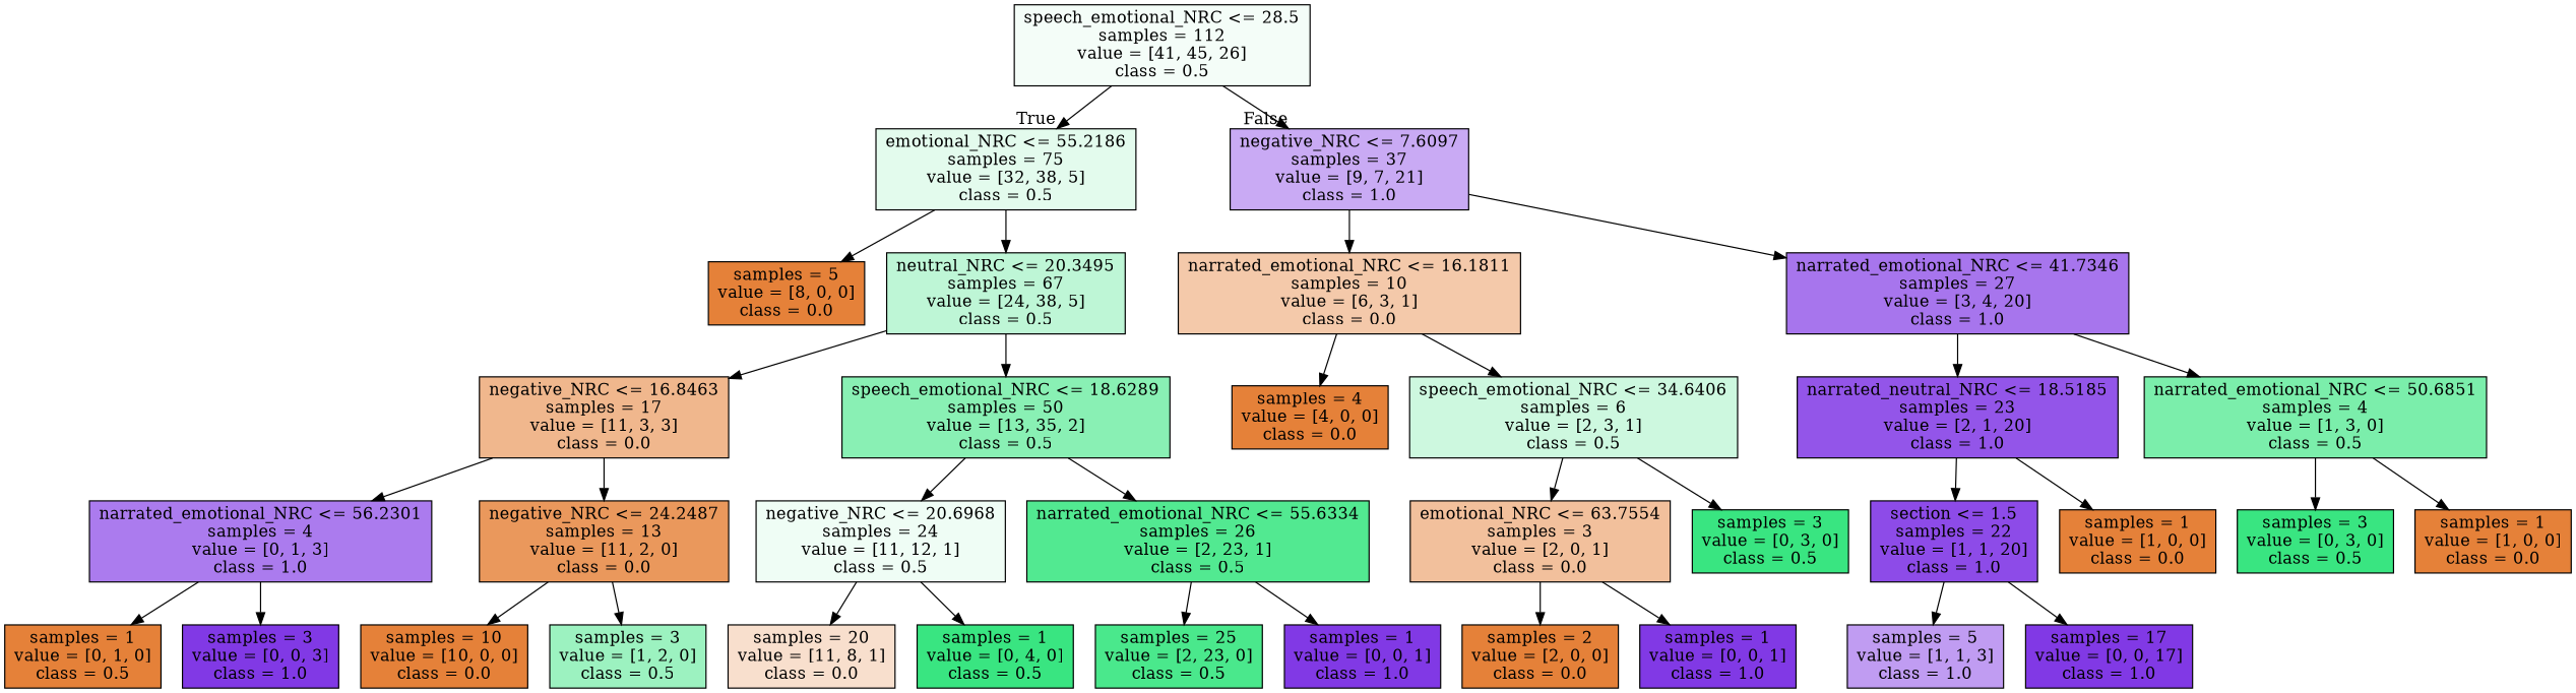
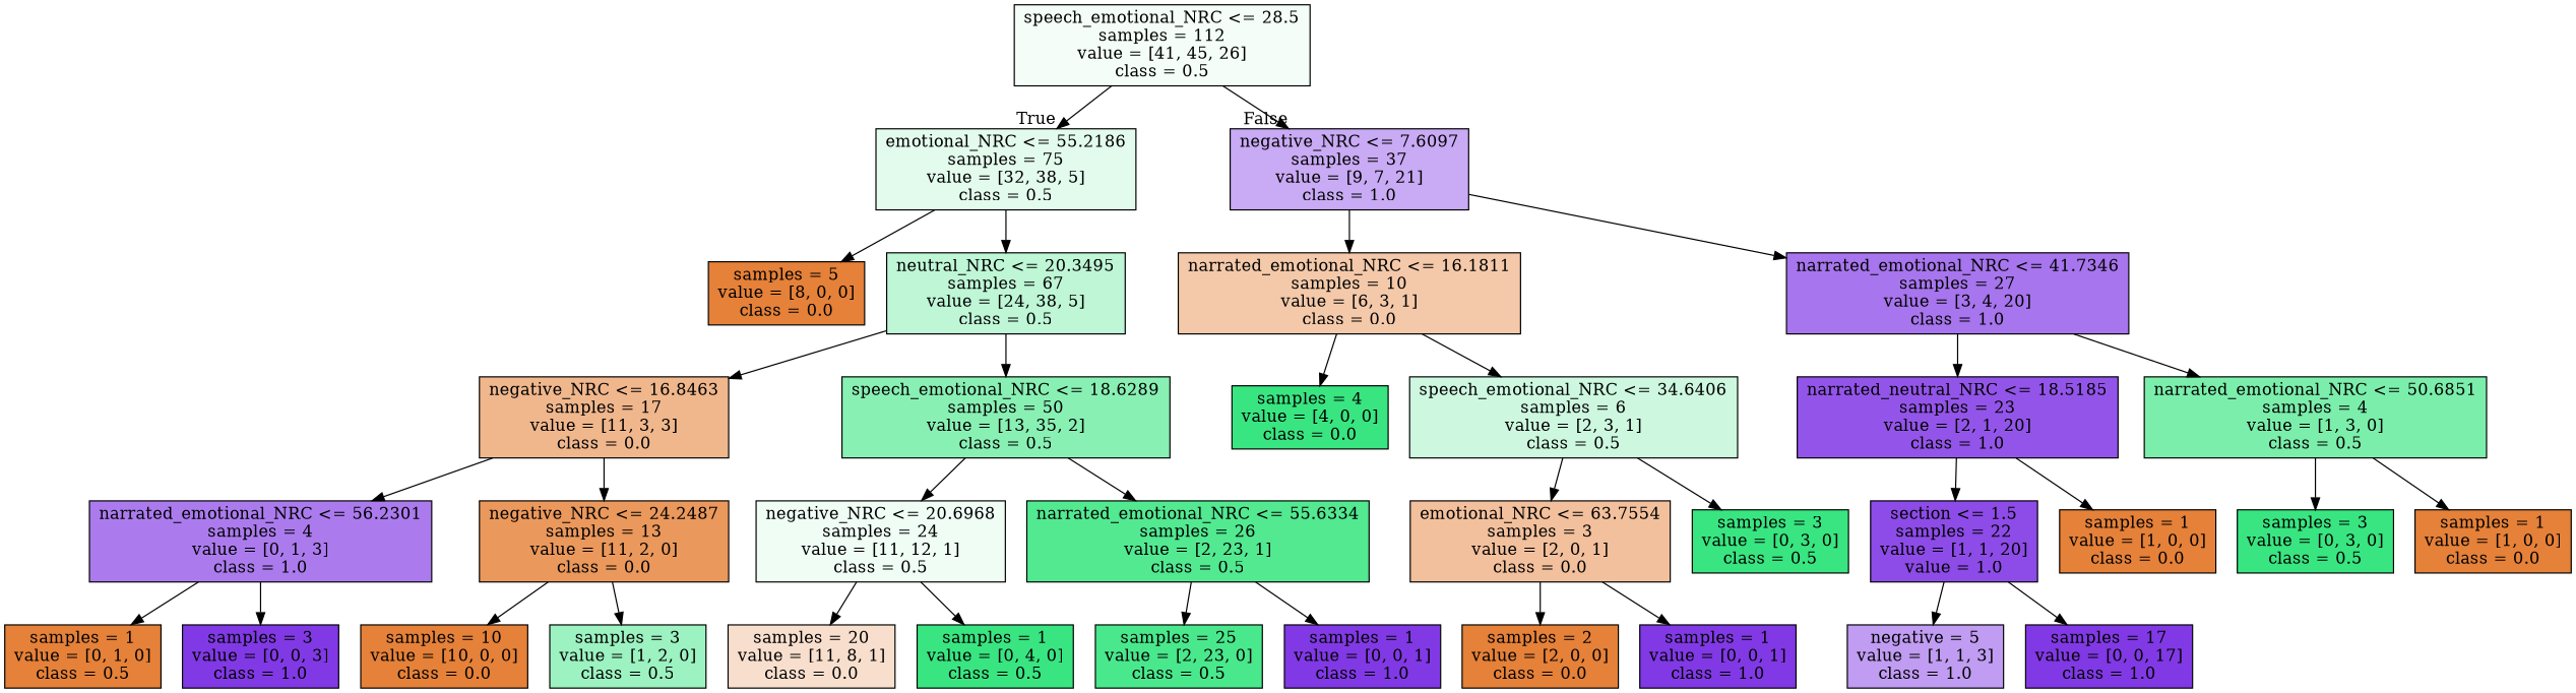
  digraph {
    node [color=black fillcolor="#e58139ff" shape=box style=filled]
    n1 [fillcolor="#39e5810e" label="speech_emotional_NRC <= 28.5\nsamples = 112\nvalue = [41, 45, 26]\nclass = 0.5"]
    n2 [fillcolor="#39e58124" label="emotional_NRC <= 55.2186\nsamples = 75\nvalue = [32, 38, 5]\nclass = 0.5"]
    n3 [fillcolor="#8139e56d" label="negative_NRC <= 7.6097\nsamples = 37\nvalue = [9, 7, 21]\nclass = 1.0"]
    n4 [label="samples = 5\nvalue = [8, 0, 0]\nclass = 0.0"]
    n5 [fillcolor="#39e58153" label="neutral_NRC <= 20.3495\nsamples = 67\nvalue = [24, 38, 5]\nclass = 0.5"]
    n6 [fillcolor="#e581396d" label="narrated_emotional_NRC <= 16.1811\nsamples = 10\nvalue = [6, 3, 1]\nclass = 0.0"]
    n7 [fillcolor="#8139e5b1" label="narrated_emotional_NRC <= 41.7346\nsamples = 27\nvalue = [3, 4, 20]\nclass = 1.0"]
    n8 [fillcolor="#e5813992" label="negative_NRC <= 16.8463\nsamples = 17\nvalue = [11, 3, 3]\nclass = 0.0"]
    n9 [fillcolor="#39e58198" label="speech_emotional_NRC <= 18.6289\nsamples = 50\nvalue = [13, 35, 2]\nclass = 0.5"]
    n10 [fillcolor="#8139e5aa" label="narrated_emotional_NRC <= 56.2301\nsamples = 4\nvalue = [0, 1, 3]\nclass = 1.0"]
    n11 [fillcolor="#e58139d1" label="negative_NRC <= 24.2487\nsamples = 13\nvalue = [11, 2, 0]\nclass = 0.0"]
    n12 [fillcolor="#39e58114" label="negative_NRC <= 20.6968\nsamples = 24\nvalue = [11, 12, 1]\nclass = 0.5"]
    n13 [fillcolor="#39e581df" label="narrated_emotional_NRC <= 55.6334\nsamples = 26\nvalue = [2, 23, 1]\nclass = 0.5"]
    n14 [label="samples = 1\nvalue = [0, 1, 0]\nclass = 0.5"]
    n15 [fillcolor="#8139e5ff" label="samples = 3\nvalue = [0, 0, 3]\nclass = 1.0"]
    n16 [label="samples = 10\nvalue = [10, 0, 0]\nclass = 0.0"]
    n17 [fillcolor="#39e5817f" label="samples = 3\nvalue = [1, 2, 0]\nclass = 0.5"]
    n18 [fillcolor="#e5813940" label="samples = 20\nvalue = [11, 8, 1]\nclass = 0.0"]
    n19 [fillcolor="#39e581ff" label="samples = 1\nvalue = [0, 4, 0]\nclass = 0.5"]
    n20 [fillcolor="#39e581e9" label="samples = 25\nvalue = [2, 23, 0]\nclass = 0.5"]
    n21 [fillcolor="#8139e5ff" label="samples = 1\nvalue = [0, 0, 1]\nclass = 1.0"]
-   n22 [label="samples = 4\nvalue = [4, 0, 0]\nclass = 0.0"]
+   n22 [fillcolor="#39e581ff" label="samples = 4\nvalue = [4, 0, 0]\nclass = 0.0"]
    n23 [fillcolor="#39e58140" label="speech_emotional_NRC <= 34.6406\nsamples = 6\nvalue = [2, 3, 1]\nclass = 0.5"]
    n24 [fillcolor="#8139e5db" label="narrated_neutral_NRC <= 18.5185\nsamples = 23\nvalue = [2, 1, 20]\nclass = 1.0"]
    n25 [fillcolor="#39e581aa" label="narrated_emotional_NRC <= 50.6851\nsamples = 4\nvalue = [1, 3, 0]\nclass = 0.5"]
    n26 [fillcolor="#e581397f" label="emotional_NRC <= 63.7554\nsamples = 3\nvalue = [2, 0, 1]\nclass = 0.0"]
    n27 [fillcolor="#39e581ff" label="samples = 3\nvalue = [0, 3, 0]\nclass = 0.5"]
    n28 [label="samples = 2\nvalue = [2, 0, 0]\nclass = 0.0"]
    n29 [fillcolor="#8139e5ff" label="samples = 1\nvalue = [0, 0, 1]\nclass = 1.0"]
-   n30 [fillcolor="#8139e5e7" label="section <= 1.5\nsamples = 22\nvalue = [1, 1, 20]\nclass = 1.0"]
+   n30 [fillcolor="#8139e5e7" label="section <= 1.5\nsamples = 22\nvalue = [1, 1, 20]\nvalue = 1.0"]
    n31 [label="samples = 1\nvalue = [1, 0, 0]\nclass = 0.0"]
    n32 [fillcolor="#39e581ff" label="samples = 3\nvalue = [0, 3, 0]\nclass = 0.5"]
    n33 [label="samples = 1\nvalue = [1, 0, 0]\nclass = 0.0"]
-   n34 [fillcolor="#8139e57f" label="samples = 5\nvalue = [1, 1, 3]\nclass = 1.0"]
+   n34 [fillcolor="#8139e57f" label="negative = 5\nvalue = [1, 1, 3]\nclass = 1.0"]
    n35 [fillcolor="#8139e5ff" label="samples = 17\nvalue = [0, 0, 17]\nclass = 1.0"]
    n1 -> n2 [headlabel=True labelangle=45 labeldistance=2.5]
    n1 -> n3 [headlabel=False labelangle=-45 labeldistance=2.5]
    n2 -> n4
    n2 -> n5
    n3 -> n6
    n3 -> n7
    n5 -> n8
    n5 -> n9
    n6 -> n22
    n6 -> n23
    n7 -> n24
    n7 -> n25
    n8 -> n10
    n8 -> n11
    n9 -> n12
    n9 -> n13
    n10 -> n14
    n10 -> n15
    n11 -> n16
    n11 -> n17
    n12 -> n18
    n12 -> n19
    n13 -> n20
    n13 -> n21
    n23 -> n26
    n23 -> n27
    n24 -> n30
    n24 -> n31
    n25 -> n32
    n25 -> n33
    n26 -> n28
    n26 -> n29
    n30 -> n34
    n30 -> n35
  }
